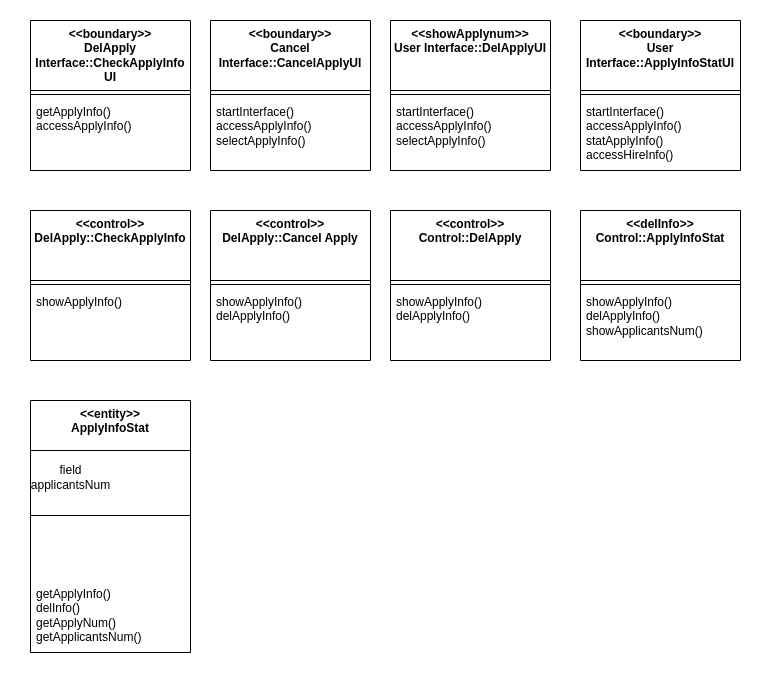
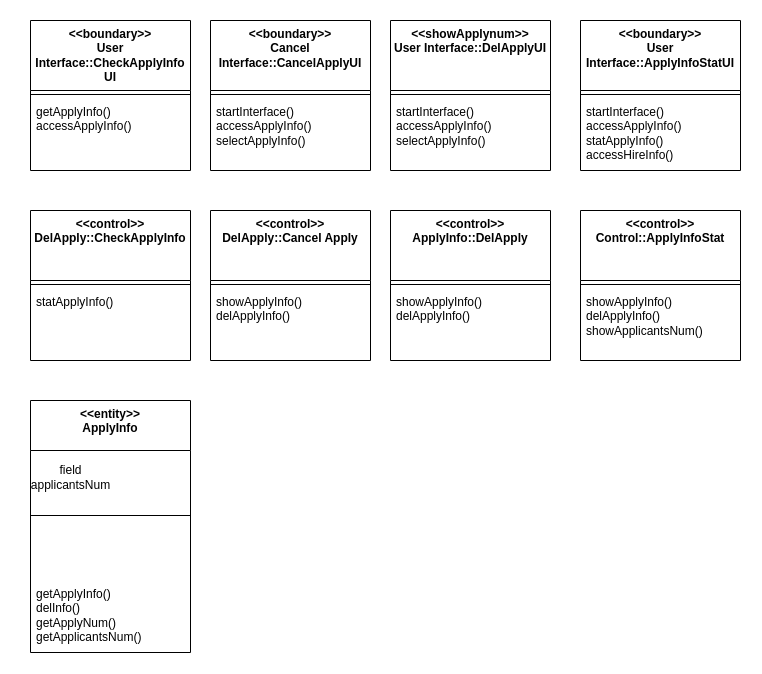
  <mxCell id="0" />
  <mxCell id="1" parent="0" />
- <mxCell id="2" value="&amp;lt;&amp;lt;boundary&amp;gt;&amp;gt;&lt;br&gt;DelApply Interface::CheckApplyInfo UI" style="swimlane;fontStyle=1;align=center;verticalAlign=top;childLayout=stackLayout;horizontal=1;startSize=70;horizontalStack=0;resizeParent=1;resizeParentMax=0;resizeLast=0;collapsible=1;marginBottom=0;whiteSpace=wrap;html=1;" vertex="1" parent="1"><mxGeometry x="30" y="20" width="160" height="150" as="geometry" /></mxCell>
+ <mxCell id="2" value="&amp;lt;&amp;lt;boundary&amp;gt;&amp;gt;&lt;br&gt;User Interface::CheckApplyInfo UI" style="swimlane;fontStyle=1;align=center;verticalAlign=top;childLayout=stackLayout;horizontal=1;startSize=70;horizontalStack=0;resizeParent=1;resizeParentMax=0;resizeLast=0;collapsible=1;marginBottom=0;whiteSpace=wrap;html=1;" vertex="1" parent="1"><mxGeometry x="30" y="20" width="160" height="150" as="geometry" /></mxCell>
  <mxCell id="3" value="" style="line;strokeWidth=1;fillColor=none;align=left;verticalAlign=middle;spacingTop=-1;spacingLeft=3;spacingRight=3;rotatable=0;labelPosition=right;points=[];portConstraint=eastwest;strokeColor=inherit;" vertex="1" parent="2"><mxGeometry y="70" width="160" height="8" as="geometry" /></mxCell>
  <mxCell id="4" value="getApplyInfo()&lt;br&gt;accessApplyInfo()" style="text;strokeColor=none;fillColor=none;align=left;verticalAlign=top;spacingLeft=4;spacingRight=4;overflow=hidden;rotatable=0;points=[[0,0.5],[1,0.5]];portConstraint=eastwest;whiteSpace=wrap;html=1;" vertex="1" parent="2"><mxGeometry y="78" width="160" height="72" as="geometry" /></mxCell>
  <mxCell id="5" value="&amp;lt;&amp;lt;showApplynum&amp;gt;&amp;gt;&lt;br&gt;User Interface::DelApplyUI" style="swimlane;fontStyle=1;align=center;verticalAlign=top;childLayout=stackLayout;horizontal=1;startSize=70;horizontalStack=0;resizeParent=1;resizeParentMax=0;resizeLast=0;collapsible=1;marginBottom=0;whiteSpace=wrap;html=1;" vertex="1" parent="1"><mxGeometry x="390" y="20" width="160" height="150" as="geometry" /></mxCell>
  <mxCell id="6" value="+ field: type" style="text;strokeColor=none;fillColor=none;align=left;verticalAlign=top;spacingLeft=4;spacingRight=4;overflow=hidden;rotatable=0;points=[[0,0.5],[1,0.5]];portConstraint=eastwest;whiteSpace=wrap;html=1;" vertex="1" parent="5"><mxGeometry y="70" width="160" as="geometry" /></mxCell>
  <mxCell id="7" value="" style="line;strokeWidth=1;fillColor=none;align=left;verticalAlign=middle;spacingTop=-1;spacingLeft=3;spacingRight=3;rotatable=0;labelPosition=right;points=[];portConstraint=eastwest;strokeColor=inherit;" vertex="1" parent="5"><mxGeometry y="70" width="160" height="8" as="geometry" /></mxCell>
  <mxCell id="8" value="startInterface()&lt;br&gt;accessApplyInfo()&lt;br&gt;selectApplyInfo()" style="text;strokeColor=none;fillColor=none;align=left;verticalAlign=top;spacingLeft=4;spacingRight=4;overflow=hidden;rotatable=0;points=[[0,0.5],[1,0.5]];portConstraint=eastwest;whiteSpace=wrap;html=1;" vertex="1" parent="5"><mxGeometry y="78" width="160" height="72" as="geometry" /></mxCell>
  <mxCell id="9" value="&amp;lt;&amp;lt;boundary&amp;gt;&amp;gt;&lt;br&gt;Cancel Interface::CancelApplyUI" style="swimlane;fontStyle=1;align=center;verticalAlign=top;childLayout=stackLayout;horizontal=1;startSize=70;horizontalStack=0;resizeParent=1;resizeParentMax=0;resizeLast=0;collapsible=1;marginBottom=0;whiteSpace=wrap;html=1;" vertex="1" parent="1"><mxGeometry x="210" y="20" width="160" height="150" as="geometry" /></mxCell>
  <mxCell id="10" value="" style="line;strokeWidth=1;fillColor=none;align=left;verticalAlign=middle;spacingTop=-1;spacingLeft=3;spacingRight=3;rotatable=0;labelPosition=right;points=[];portConstraint=eastwest;strokeColor=inherit;" vertex="1" parent="9"><mxGeometry y="70" width="160" height="8" as="geometry" /></mxCell>
  <mxCell id="11" value="startInterface()&lt;br&gt;accessApplyInfo()&lt;br&gt;selectApplyInfo()" style="text;strokeColor=none;fillColor=none;align=left;verticalAlign=top;spacingLeft=4;spacingRight=4;overflow=hidden;rotatable=0;points=[[0,0.5],[1,0.5]];portConstraint=eastwest;whiteSpace=wrap;html=1;" vertex="1" parent="9"><mxGeometry y="78" width="160" height="72" as="geometry" /></mxCell>
  <mxCell id="12" value="&amp;lt;&amp;lt;boundary&amp;gt;&amp;gt;&lt;br&gt;User Interface::ApplyInfoStatUI" style="swimlane;fontStyle=1;align=center;verticalAlign=top;childLayout=stackLayout;horizontal=1;startSize=70;horizontalStack=0;resizeParent=1;resizeParentMax=0;resizeLast=0;collapsible=1;marginBottom=0;whiteSpace=wrap;html=1;" vertex="1" parent="1"><mxGeometry x="580" y="20" width="160" height="150" as="geometry" /></mxCell>
  <mxCell id="13" value="+ field: type" style="text;strokeColor=none;fillColor=none;align=left;verticalAlign=top;spacingLeft=4;spacingRight=4;overflow=hidden;rotatable=0;points=[[0,0.5],[1,0.5]];portConstraint=eastwest;whiteSpace=wrap;html=1;" vertex="1" parent="12"><mxGeometry y="70" width="160" as="geometry" /></mxCell>
  <mxCell id="14" value="" style="line;strokeWidth=1;fillColor=none;align=left;verticalAlign=middle;spacingTop=-1;spacingLeft=3;spacingRight=3;rotatable=0;labelPosition=right;points=[];portConstraint=eastwest;strokeColor=inherit;" vertex="1" parent="12"><mxGeometry y="70" width="160" height="8" as="geometry" /></mxCell>
  <mxCell id="15" value="startInterface()&lt;br&gt;accessApplyInfo()&lt;br&gt;statApplyInfo()&lt;br&gt;accessHireInfo()" style="text;strokeColor=none;fillColor=none;align=left;verticalAlign=top;spacingLeft=4;spacingRight=4;overflow=hidden;rotatable=0;points=[[0,0.5],[1,0.5]];portConstraint=eastwest;whiteSpace=wrap;html=1;" vertex="1" parent="12"><mxGeometry y="78" width="160" height="72" as="geometry" /></mxCell>
- <mxCell id="16" value="&amp;lt;&amp;lt;control&amp;gt;&amp;gt;&lt;br&gt;Control::DelApply" style="swimlane;fontStyle=1;align=center;verticalAlign=top;childLayout=stackLayout;horizontal=1;startSize=70;horizontalStack=0;resizeParent=1;resizeParentMax=0;resizeLast=0;collapsible=1;marginBottom=0;whiteSpace=wrap;html=1;" vertex="1" parent="1"><mxGeometry x="390" y="210" width="160" height="150" as="geometry" /></mxCell>
+ <mxCell id="16" value="&amp;lt;&amp;lt;control&amp;gt;&amp;gt;&lt;br&gt;ApplyInfo::DelApply" style="swimlane;fontStyle=1;align=center;verticalAlign=top;childLayout=stackLayout;horizontal=1;startSize=70;horizontalStack=0;resizeParent=1;resizeParentMax=0;resizeLast=0;collapsible=1;marginBottom=0;whiteSpace=wrap;html=1;" vertex="1" parent="1"><mxGeometry x="390" y="210" width="160" height="150" as="geometry" /></mxCell>
  <mxCell id="17" value="" style="line;strokeWidth=1;fillColor=none;align=left;verticalAlign=middle;spacingTop=-1;spacingLeft=3;spacingRight=3;rotatable=0;labelPosition=right;points=[];portConstraint=eastwest;strokeColor=inherit;" vertex="1" parent="16"><mxGeometry y="70" width="160" height="8" as="geometry" /></mxCell>
  <mxCell id="18" value="showApplyInfo()&lt;br&gt;delApplyInfo()" style="text;strokeColor=none;fillColor=none;align=left;verticalAlign=top;spacingLeft=4;spacingRight=4;overflow=hidden;rotatable=0;points=[[0,0.5],[1,0.5]];portConstraint=eastwest;whiteSpace=wrap;html=1;" vertex="1" parent="16"><mxGeometry y="78" width="160" height="72" as="geometry" /></mxCell>
  <mxCell id="19" value="&amp;lt;&amp;lt;control&amp;gt;&amp;gt;&lt;br&gt;DelApply::Cancel Apply" style="swimlane;fontStyle=1;align=center;verticalAlign=top;childLayout=stackLayout;horizontal=1;startSize=70;horizontalStack=0;resizeParent=1;resizeParentMax=0;resizeLast=0;collapsible=1;marginBottom=0;whiteSpace=wrap;html=1;" vertex="1" parent="1"><mxGeometry x="210" y="210" width="160" height="150" as="geometry" /></mxCell>
  <mxCell id="20" value="" style="line;strokeWidth=1;fillColor=none;align=left;verticalAlign=middle;spacingTop=-1;spacingLeft=3;spacingRight=3;rotatable=0;labelPosition=right;points=[];portConstraint=eastwest;strokeColor=inherit;" vertex="1" parent="19"><mxGeometry y="70" width="160" height="8" as="geometry" /></mxCell>
  <mxCell id="21" value="showApplyInfo()&lt;br&gt;delApplyInfo()" style="text;strokeColor=none;fillColor=none;align=left;verticalAlign=top;spacingLeft=4;spacingRight=4;overflow=hidden;rotatable=0;points=[[0,0.5],[1,0.5]];portConstraint=eastwest;whiteSpace=wrap;html=1;" vertex="1" parent="19"><mxGeometry y="78" width="160" height="72" as="geometry" /></mxCell>
  <mxCell id="22" value="&amp;lt;&amp;lt;control&amp;gt;&amp;gt;&lt;br&gt;DelApply::CheckApplyInfo" style="swimlane;fontStyle=1;align=center;verticalAlign=top;childLayout=stackLayout;horizontal=1;startSize=70;horizontalStack=0;resizeParent=1;resizeParentMax=0;resizeLast=0;collapsible=1;marginBottom=0;whiteSpace=wrap;html=1;" vertex="1" parent="1"><mxGeometry x="30" y="210" width="160" height="150" as="geometry" /></mxCell>
  <mxCell id="23" value="" style="line;strokeWidth=1;fillColor=none;align=left;verticalAlign=middle;spacingTop=-1;spacingLeft=3;spacingRight=3;rotatable=0;labelPosition=right;points=[];portConstraint=eastwest;strokeColor=inherit;" vertex="1" parent="22"><mxGeometry y="70" width="160" height="8" as="geometry" /></mxCell>
- <mxCell id="24" value="showApplyInfo()&lt;br&gt;" style="text;strokeColor=none;fillColor=none;align=left;verticalAlign=top;spacingLeft=4;spacingRight=4;overflow=hidden;rotatable=0;points=[[0,0.5],[1,0.5]];portConstraint=eastwest;whiteSpace=wrap;html=1;" vertex="1" parent="22"><mxGeometry y="78" width="160" height="72" as="geometry" /></mxCell>
- <mxCell id="25" value="&amp;lt;&amp;lt;delInfo&amp;gt;&amp;gt;&lt;br&gt;Control::ApplyInfoStat" style="swimlane;fontStyle=1;align=center;verticalAlign=top;childLayout=stackLayout;horizontal=1;startSize=70;horizontalStack=0;resizeParent=1;resizeParentMax=0;resizeLast=0;collapsible=1;marginBottom=0;whiteSpace=wrap;html=1;" vertex="1" parent="1"><mxGeometry x="580" y="210" width="160" height="150" as="geometry" /></mxCell>
+ <mxCell id="24" value="statApplyInfo()&lt;br&gt;" style="text;strokeColor=none;fillColor=none;align=left;verticalAlign=top;spacingLeft=4;spacingRight=4;overflow=hidden;rotatable=0;points=[[0,0.5],[1,0.5]];portConstraint=eastwest;whiteSpace=wrap;html=1;" vertex="1" parent="22"><mxGeometry y="78" width="160" height="72" as="geometry" /></mxCell>
+ <mxCell id="25" value="&amp;lt;&amp;lt;control&amp;gt;&amp;gt;&lt;br&gt;Control::ApplyInfoStat" style="swimlane;fontStyle=1;align=center;verticalAlign=top;childLayout=stackLayout;horizontal=1;startSize=70;horizontalStack=0;resizeParent=1;resizeParentMax=0;resizeLast=0;collapsible=1;marginBottom=0;whiteSpace=wrap;html=1;" vertex="1" parent="1"><mxGeometry x="580" y="210" width="160" height="150" as="geometry" /></mxCell>
  <mxCell id="26" value="" style="line;strokeWidth=1;fillColor=none;align=left;verticalAlign=middle;spacingTop=-1;spacingLeft=3;spacingRight=3;rotatable=0;labelPosition=right;points=[];portConstraint=eastwest;strokeColor=inherit;" vertex="1" parent="25"><mxGeometry y="70" width="160" height="8" as="geometry" /></mxCell>
  <mxCell id="27" value="showApplyInfo()&lt;br&gt;delApplyInfo()&lt;br&gt;showApplicantsNum()" style="text;strokeColor=none;fillColor=none;align=left;verticalAlign=top;spacingLeft=4;spacingRight=4;overflow=hidden;rotatable=0;points=[[0,0.5],[1,0.5]];portConstraint=eastwest;whiteSpace=wrap;html=1;" vertex="1" parent="25"><mxGeometry y="78" width="160" height="72" as="geometry" /></mxCell>
- <mxCell id="28" value="&amp;lt;&amp;lt;entity&amp;gt;&amp;gt;&lt;br&gt;ApplyInfoStat" style="swimlane;fontStyle=1;align=center;verticalAlign=top;childLayout=stackLayout;horizontal=1;startSize=50;horizontalStack=0;resizeParent=1;resizeParentMax=0;resizeLast=0;collapsible=1;marginBottom=0;whiteSpace=wrap;html=1;" vertex="1" parent="1"><mxGeometry x="30" y="400" width="160" height="252" as="geometry" /></mxCell>
+ <mxCell id="28" value="&amp;lt;&amp;lt;entity&amp;gt;&amp;gt;&lt;br&gt;ApplyInfo" style="swimlane;fontStyle=1;align=center;verticalAlign=top;childLayout=stackLayout;horizontal=1;startSize=50;horizontalStack=0;resizeParent=1;resizeParentMax=0;resizeLast=0;collapsible=1;marginBottom=0;whiteSpace=wrap;html=1;" vertex="1" parent="1"><mxGeometry x="30" y="400" width="160" height="252" as="geometry" /></mxCell>
  <mxCell id="29" value="" style="line;strokeWidth=1;fillColor=none;align=left;verticalAlign=middle;spacingTop=-1;spacingLeft=3;spacingRight=3;rotatable=0;labelPosition=right;points=[];portConstraint=eastwest;strokeColor=inherit;" vertex="1" parent="28"><mxGeometry y="50" width="160" height="130" as="geometry" /></mxCell>
  <mxCell id="30" value="getApplyInfo()&lt;br&gt;delInfo()&lt;br&gt;getApplyNum()&lt;br&gt;getApplicantsNum()" style="text;strokeColor=none;fillColor=none;align=left;verticalAlign=top;spacingLeft=4;spacingRight=4;overflow=hidden;rotatable=0;points=[[0,0.5],[1,0.5]];portConstraint=eastwest;whiteSpace=wrap;html=1;" vertex="1" parent="28"><mxGeometry y="180" width="160" height="72" as="geometry" /></mxCell>
  <mxCell id="31" value="&lt;br&gt;field&lt;br&gt;applicantsNum" style="text;html=1;align=center;verticalAlign=middle;resizable=0;points=[];autosize=1;strokeColor=none;fillColor=none;" vertex="1" parent="1"><mxGeometry x="20" y="440" width="100" height="60" as="geometry" /></mxCell>
